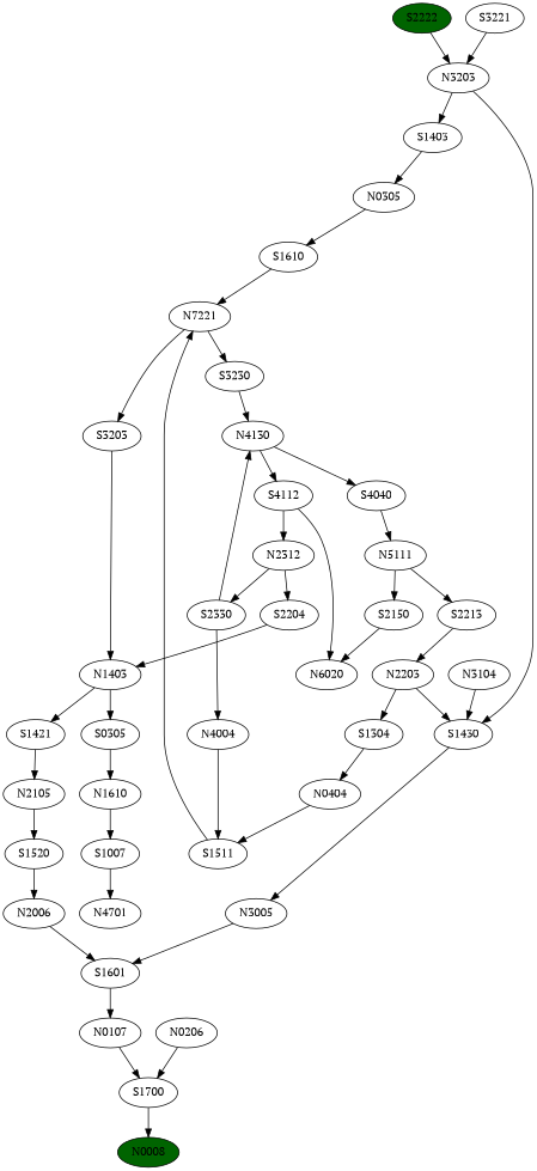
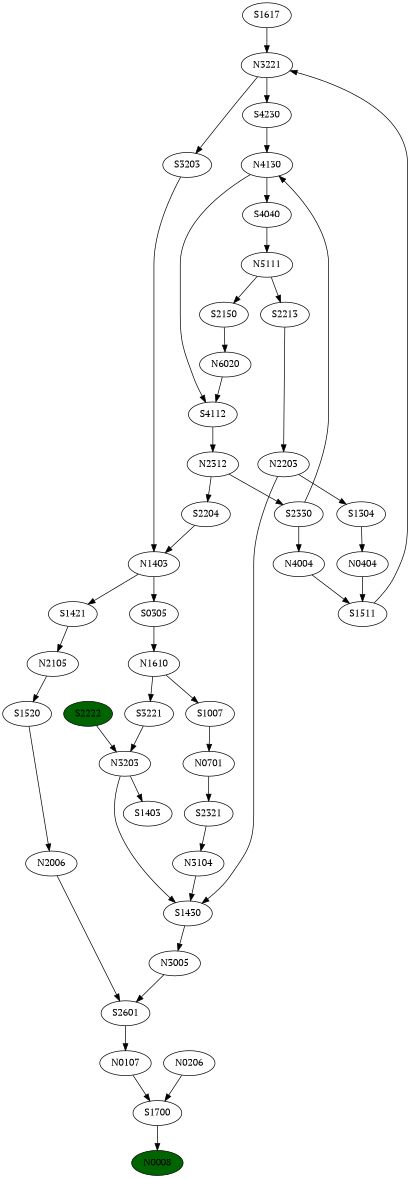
  digraph {
    fontname="PT Serif"
    node [fontname="PT Serif"]
    edge [fontname="PT Serif"]
    S2222 [fillcolor=darkgreen style=filled]
    N3203
    S1430
    S1403
    N0008 [fillcolor=darkgreen style=filled]
    N3005
-   N0305
-   S1601
+   S1601 [label=S2601]
    N0107
    S1700
-   S1610
+   S1610 [label=S1617]
    S3203
    N1403
    S0305
    S1421
    N1610
    N2105
-   N3221 [label=N7221]
-   S3230
+   N3221
+   S3230 [label=S4230]
    S1007
    S3221
-   N0701 [label=N4701]
+   N0701
+   S2321
    N3104
    N0206
    N4130
    S4112
    S4040
    S1520
    N2006
    N4004
    S1511
    N2312
    N5111
    S2204
    S2330
    S2213
    S2150
    n39 [label=N2203]
    N6020
    S1304
    N0404
    S2222 -> N3203
    N3203 -> S1430
    N3203 -> S1403
    S1430 -> N3005
-   S1403 -> N0305
    N3005 -> S1601
-   N0305 -> S1610
    S1601 -> N0107
    N0107 -> S1700
    S1700 -> N0008
    S1610 -> N3221
    S3203 -> N1403
    N1403 -> S0305
    N1403 -> S1421
    S0305 -> N1610
    S1421 -> N2105
    N1610 -> S1007
+   N1610 -> S3221
    N2105 -> S1520
    N3221 -> S3203
    N3221 -> S3230
    S3230 -> N4130
    S1007 -> N0701
    S3221 -> N3203
+   N0701 -> S2321
+   S2321 -> N3104
    N3104 -> S1430
    N0206 -> S1700
    N4130 -> S4112
    N4130 -> S4040
    S4112 -> N2312
    S4040 -> N5111
    S1520 -> N2006
    N2006 -> S1601
    N4004 -> S1511
    S1511 -> N3221
    N2312 -> S2204
    N2312 -> S2330
    N5111 -> S2213
    N5111 -> S2150
    S2204 -> N1403
    S2330 -> N4130
    S2330 -> N4004
    S2213 -> n39
    S2150 -> N6020
    n39 -> S1430
    n39 -> S1304
-   S4112 -> N6020
+   N6020 -> S4112
    S1304 -> N0404
    N0404 -> S1511
  }
